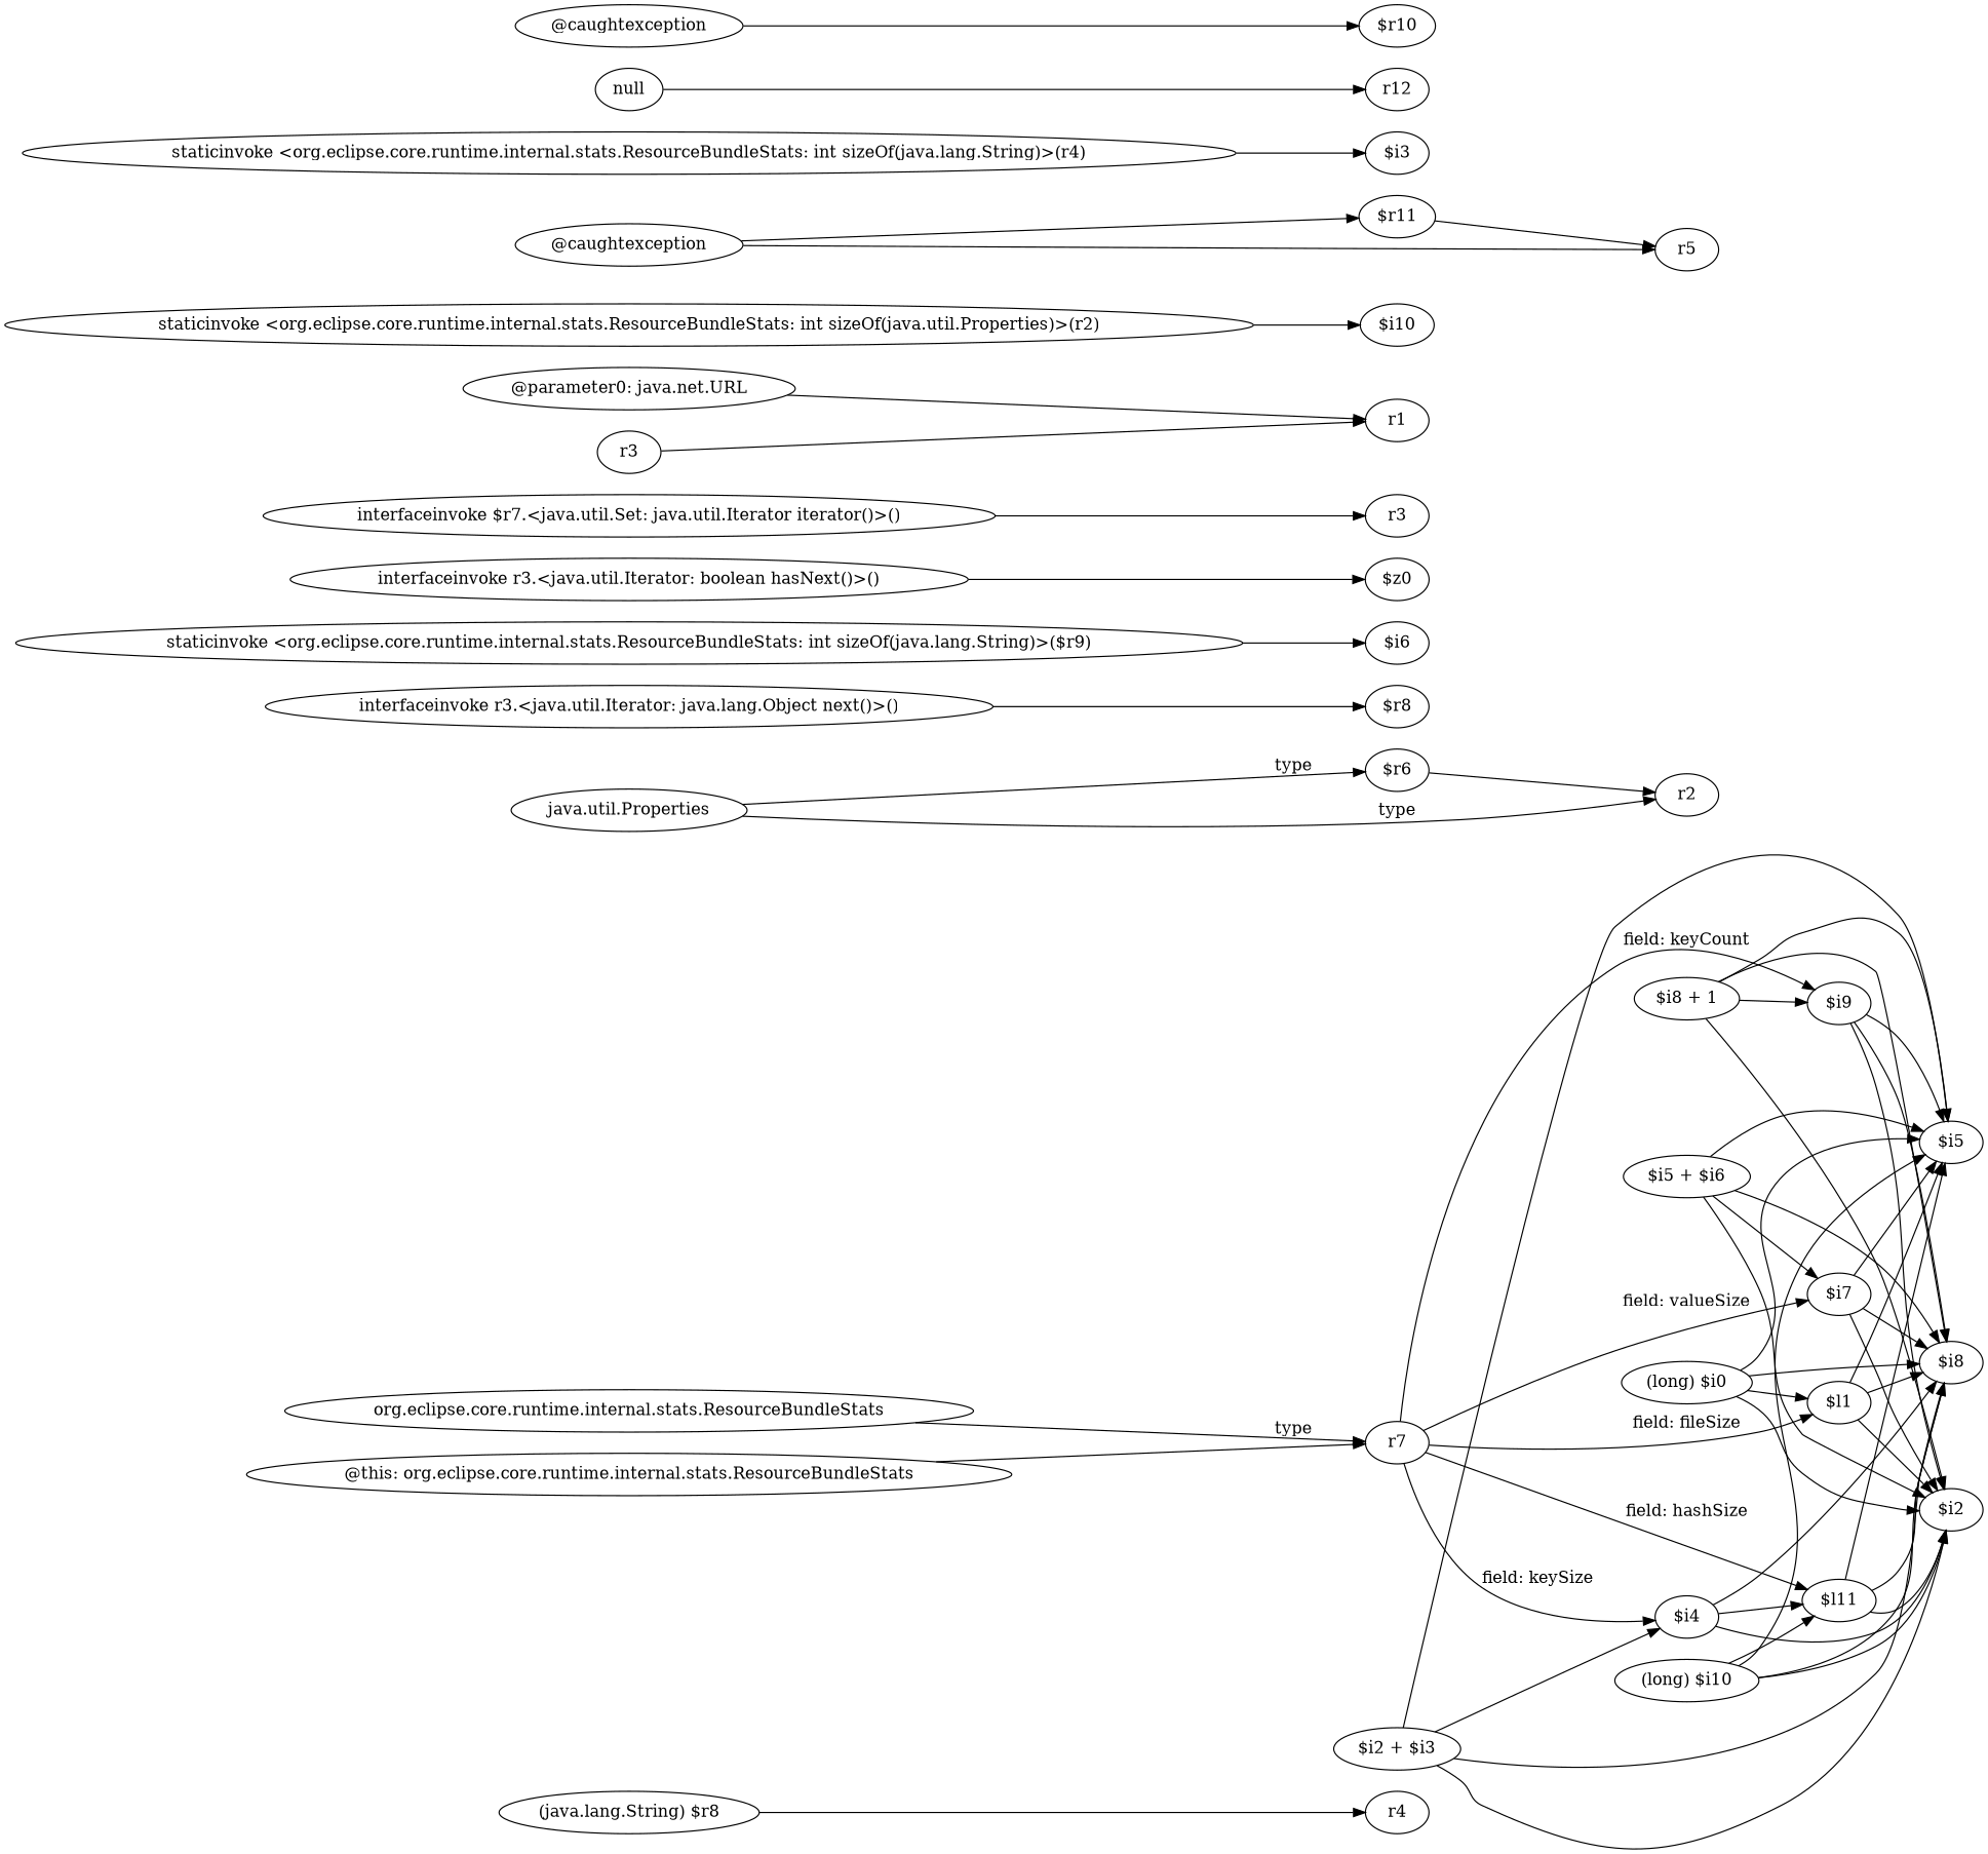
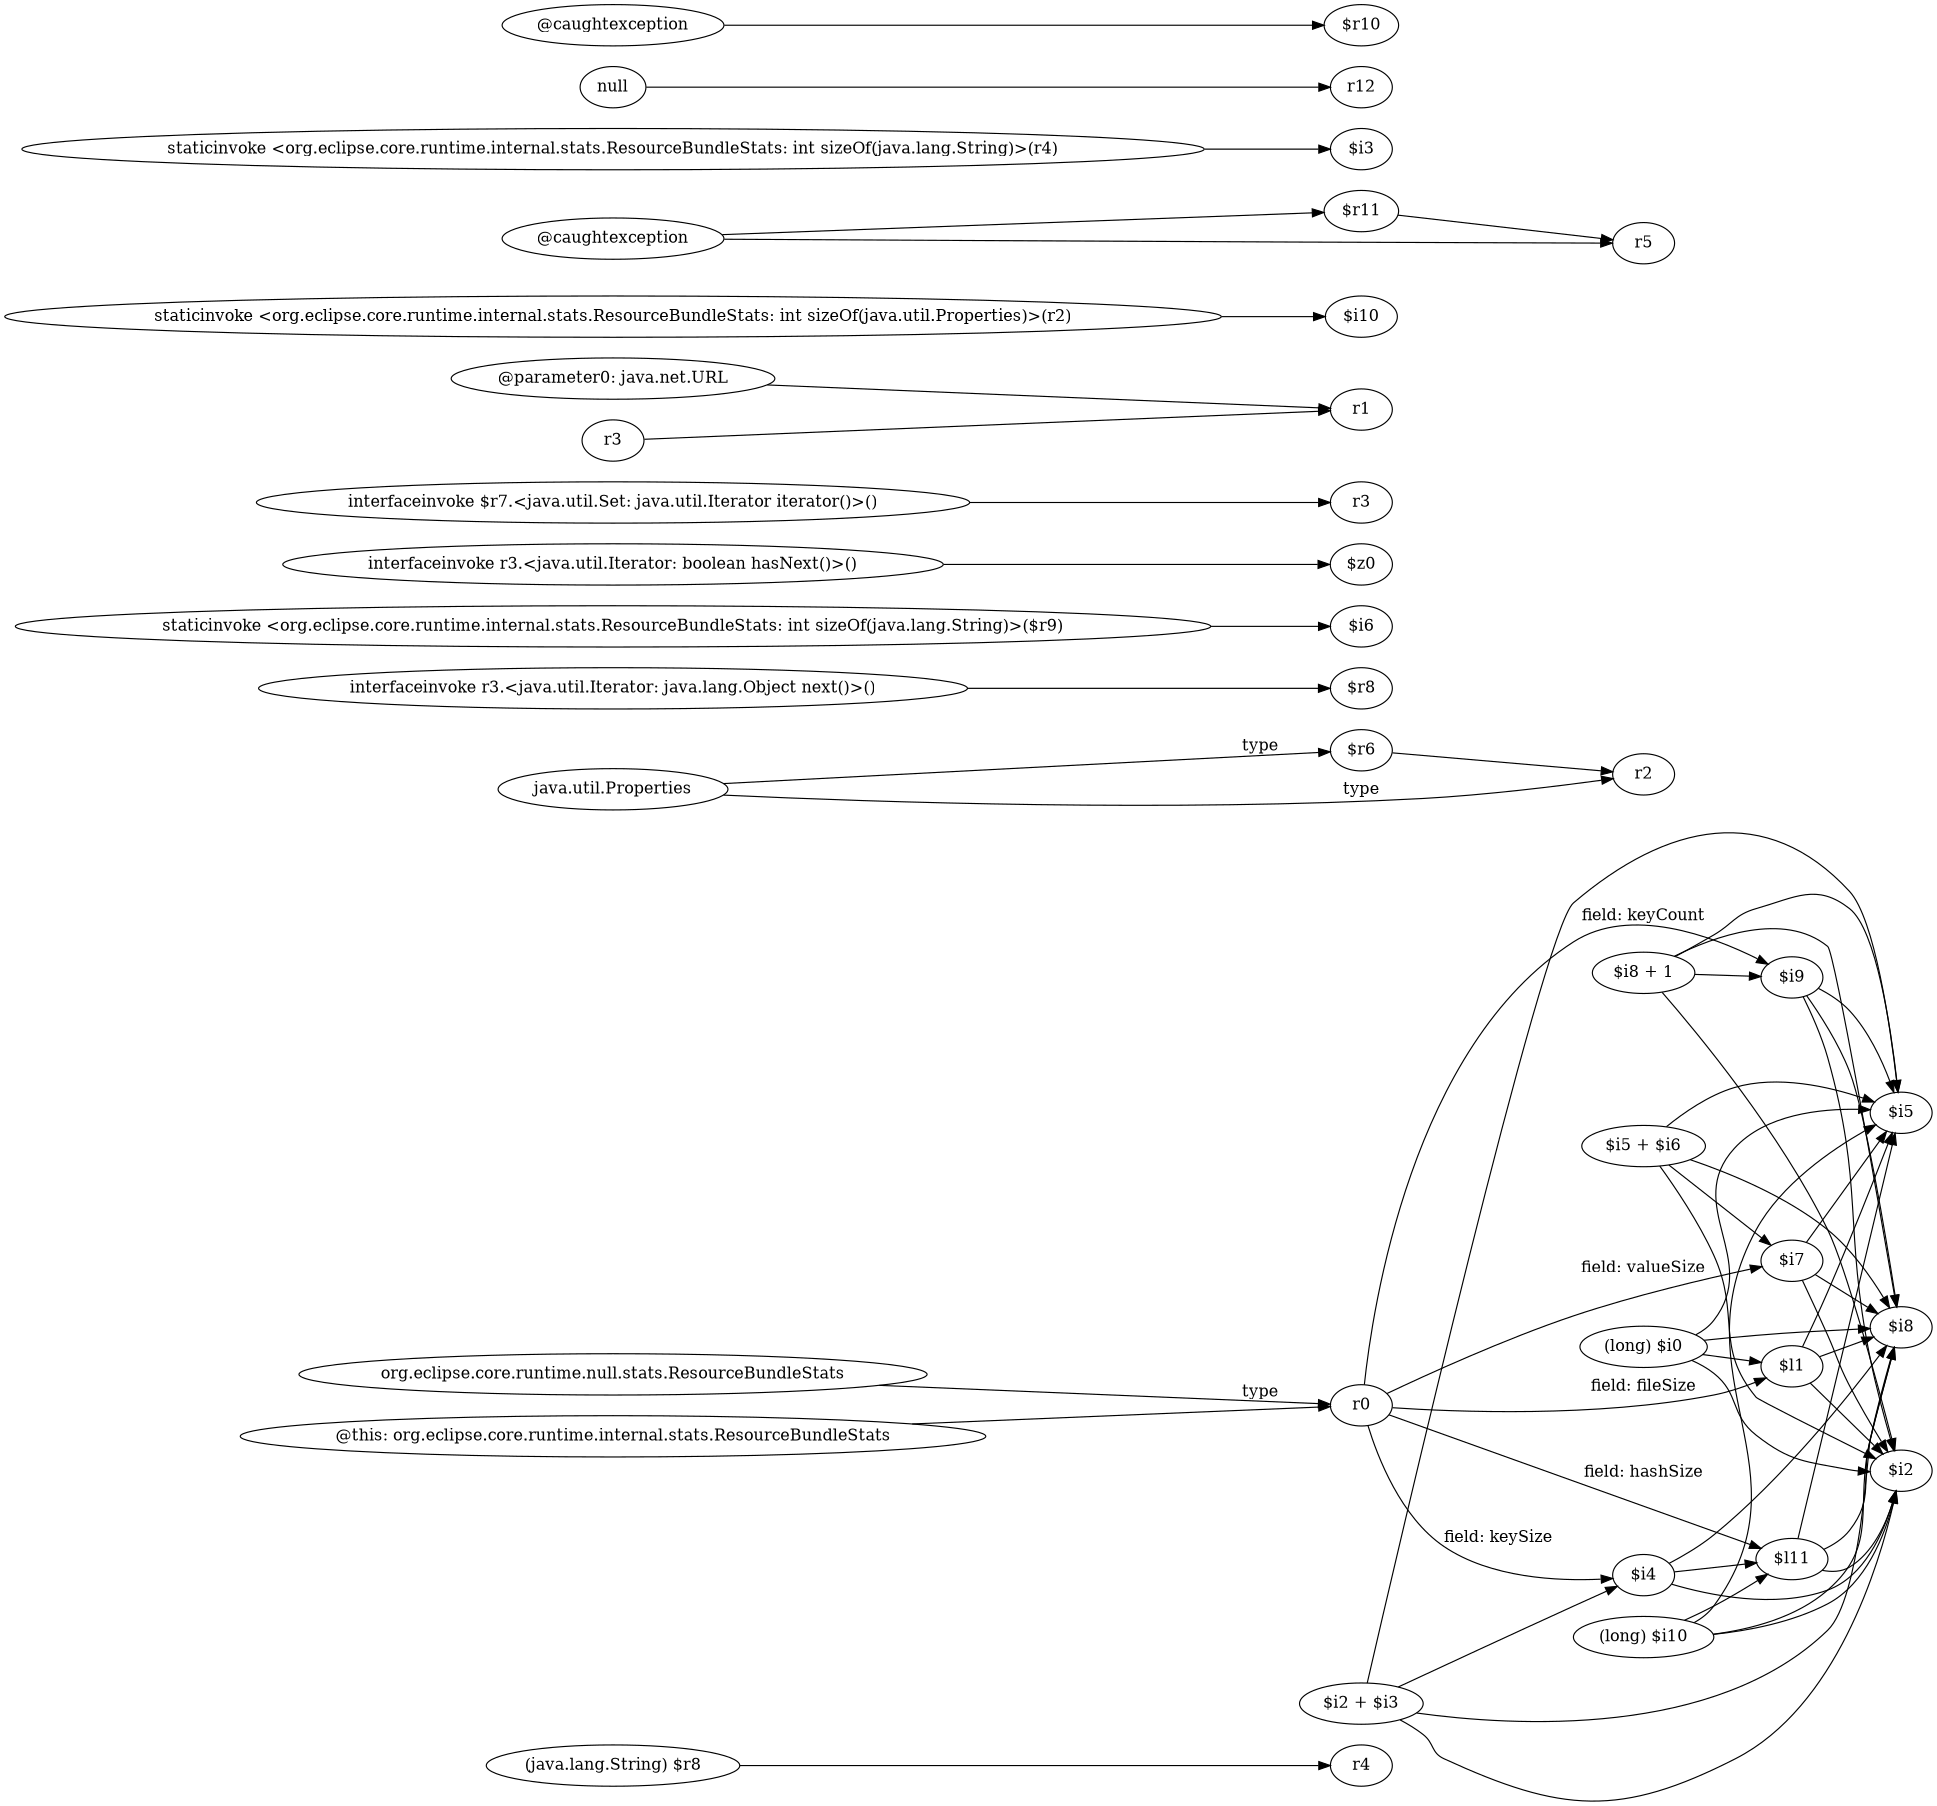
  digraph {
    rankdir=LR
    n1 [label="(java.lang.String) $r8"]
    n2 [label=r4]
-   n3 [label=r7]
+   n3 [label=r0]
    n4 [label="$i7"]
    n5 [label="$l1"]
    n6 [label="$i4"]
    n7 [label="$l11"]
    n8 [label="$i9"]
    n9 [label="$i2"]
    n10 [label="$i5"]
    n11 [label="$i8"]
    n12 [label="$i5 + $i6"]
    n13 [label="(long) $i10"]
    n14 [label="(long) $i0"]
    n15 [label="$r6"]
    n16 [label=r2]
-   n17 [label="org.eclipse.core.runtime.internal.stats.ResourceBundleStats"]
+   n17 [label="org.eclipse.core.runtime.null.stats.ResourceBundleStats"]
    n18 [label="$i2 + $i3"]
    n19 [label="$i8 + 1"]
    n20 [label="interfaceinvoke r3.<java.util.Iterator: java.lang.Object next()>()"]
    n21 [label="$r8"]
    n22 [label="staticinvoke <org.eclipse.core.runtime.internal.stats.ResourceBundleStats: int sizeOf(java.lang.String)>($r9)"]
    n23 [label="$i6"]
    n24 [label="java.util.Properties"]
    n25 [label="interfaceinvoke r3.<java.util.Iterator: boolean hasNext()>()"]
    n26 [label="$z0"]
    n27 [label="interfaceinvoke $r7.<java.util.Set: java.util.Iterator iterator()>()"]
    n28 [label=r3]
    n29 [label="@parameter0: java.net.URL"]
    n30 [label=r1]
    n31 [label="staticinvoke <org.eclipse.core.runtime.internal.stats.ResourceBundleStats: int sizeOf(java.util.Properties)>(r2)"]
    n32 [label="$i10"]
    n33 [label="@caughtexception"]
    n34 [label="$r11"]
    n35 [label=r5]
    n36 [label="staticinvoke <org.eclipse.core.runtime.internal.stats.ResourceBundleStats: int sizeOf(java.lang.String)>(r4)"]
    n37 [label="$i3"]
    n38 [label=null]
    n39 [label=r12]
    n40 [label="@caughtexception"]
    n41 [label="$r10"]
    n42 [label=r3]
    n43 [label="@this: org.eclipse.core.runtime.internal.stats.ResourceBundleStats"]
    n1 -> n2
    n3 -> n4 [label="field: valueSize"]
    n3 -> n5 [label="field: fileSize"]
    n3 -> n6 [label="field: keySize"]
    n3 -> n7 [label="field: hashSize"]
    n3 -> n8 [label="field: keyCount"]
    n4 -> n9
    n4 -> n10
    n4 -> n11
    n5 -> n9
    n5 -> n10
    n5 -> n11
    n6 -> n7
    n6 -> n9
    n6 -> n11
    n7 -> n9
    n7 -> n10
    n7 -> n11
    n8 -> n9
    n8 -> n10
    n8 -> n11
    n12 -> n4
    n12 -> n9
    n12 -> n10
    n12 -> n11
    n13 -> n7
    n13 -> n9
    n13 -> n10
    n13 -> n11
    n14 -> n5
    n14 -> n9
    n14 -> n10
    n14 -> n11
    n15 -> n16
    n17 -> n3 [label=type]
    n18 -> n6
    n18 -> n9
    n18 -> n10
    n18 -> n11
    n19 -> n8
    n19 -> n9
    n19 -> n10
    n19 -> n11
    n20 -> n21
    n22 -> n23
    n24 -> n15 [label=type]
    n24 -> n16 [label=type]
    n25 -> n26
    n27 -> n28
    n29 -> n30
    n31 -> n32
    n33 -> n34
    n33 -> n35
    n34 -> n35
    n36 -> n37
    n38 -> n39
    n40 -> n41
    n42 -> n30
    n43 -> n3
  }
